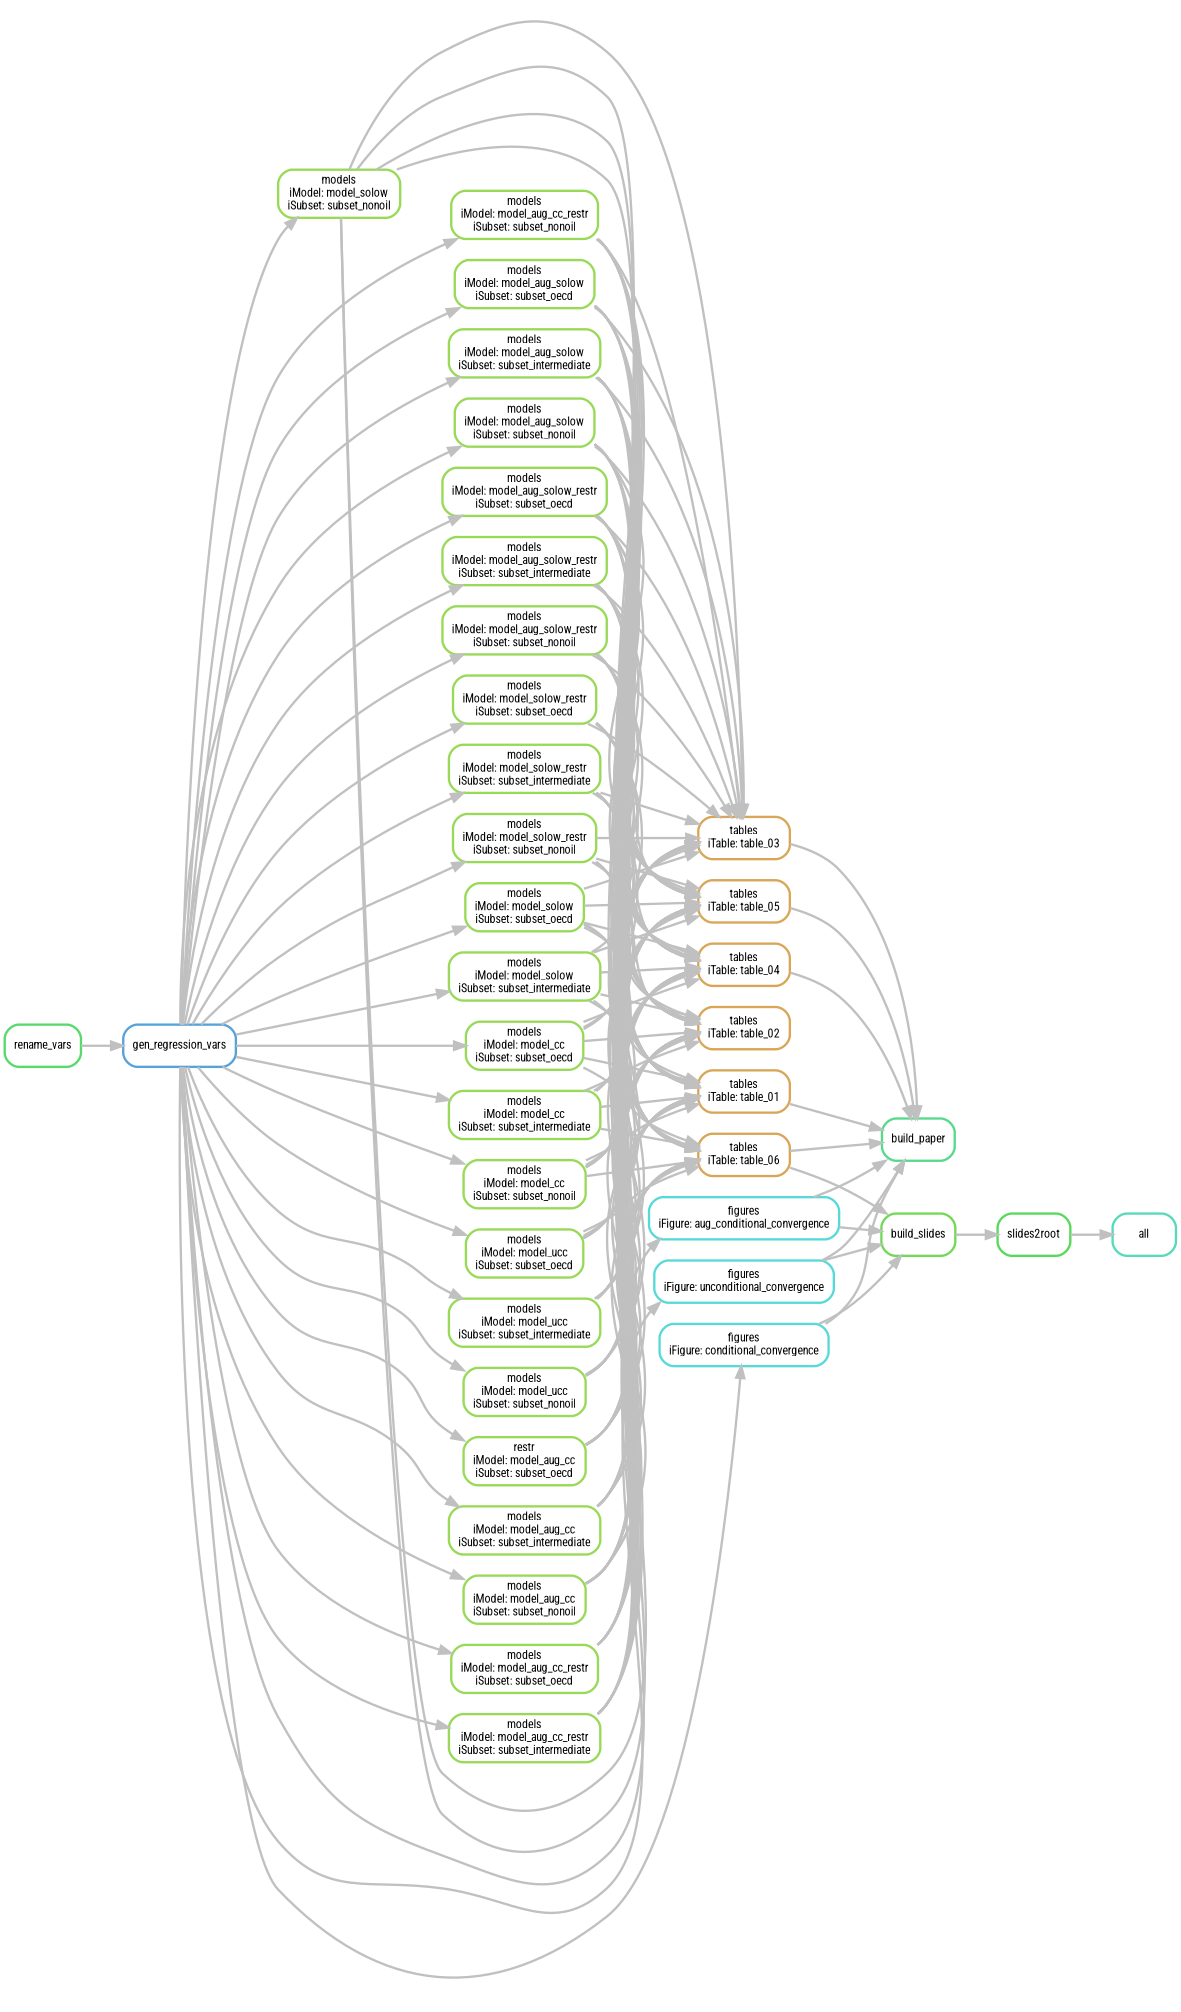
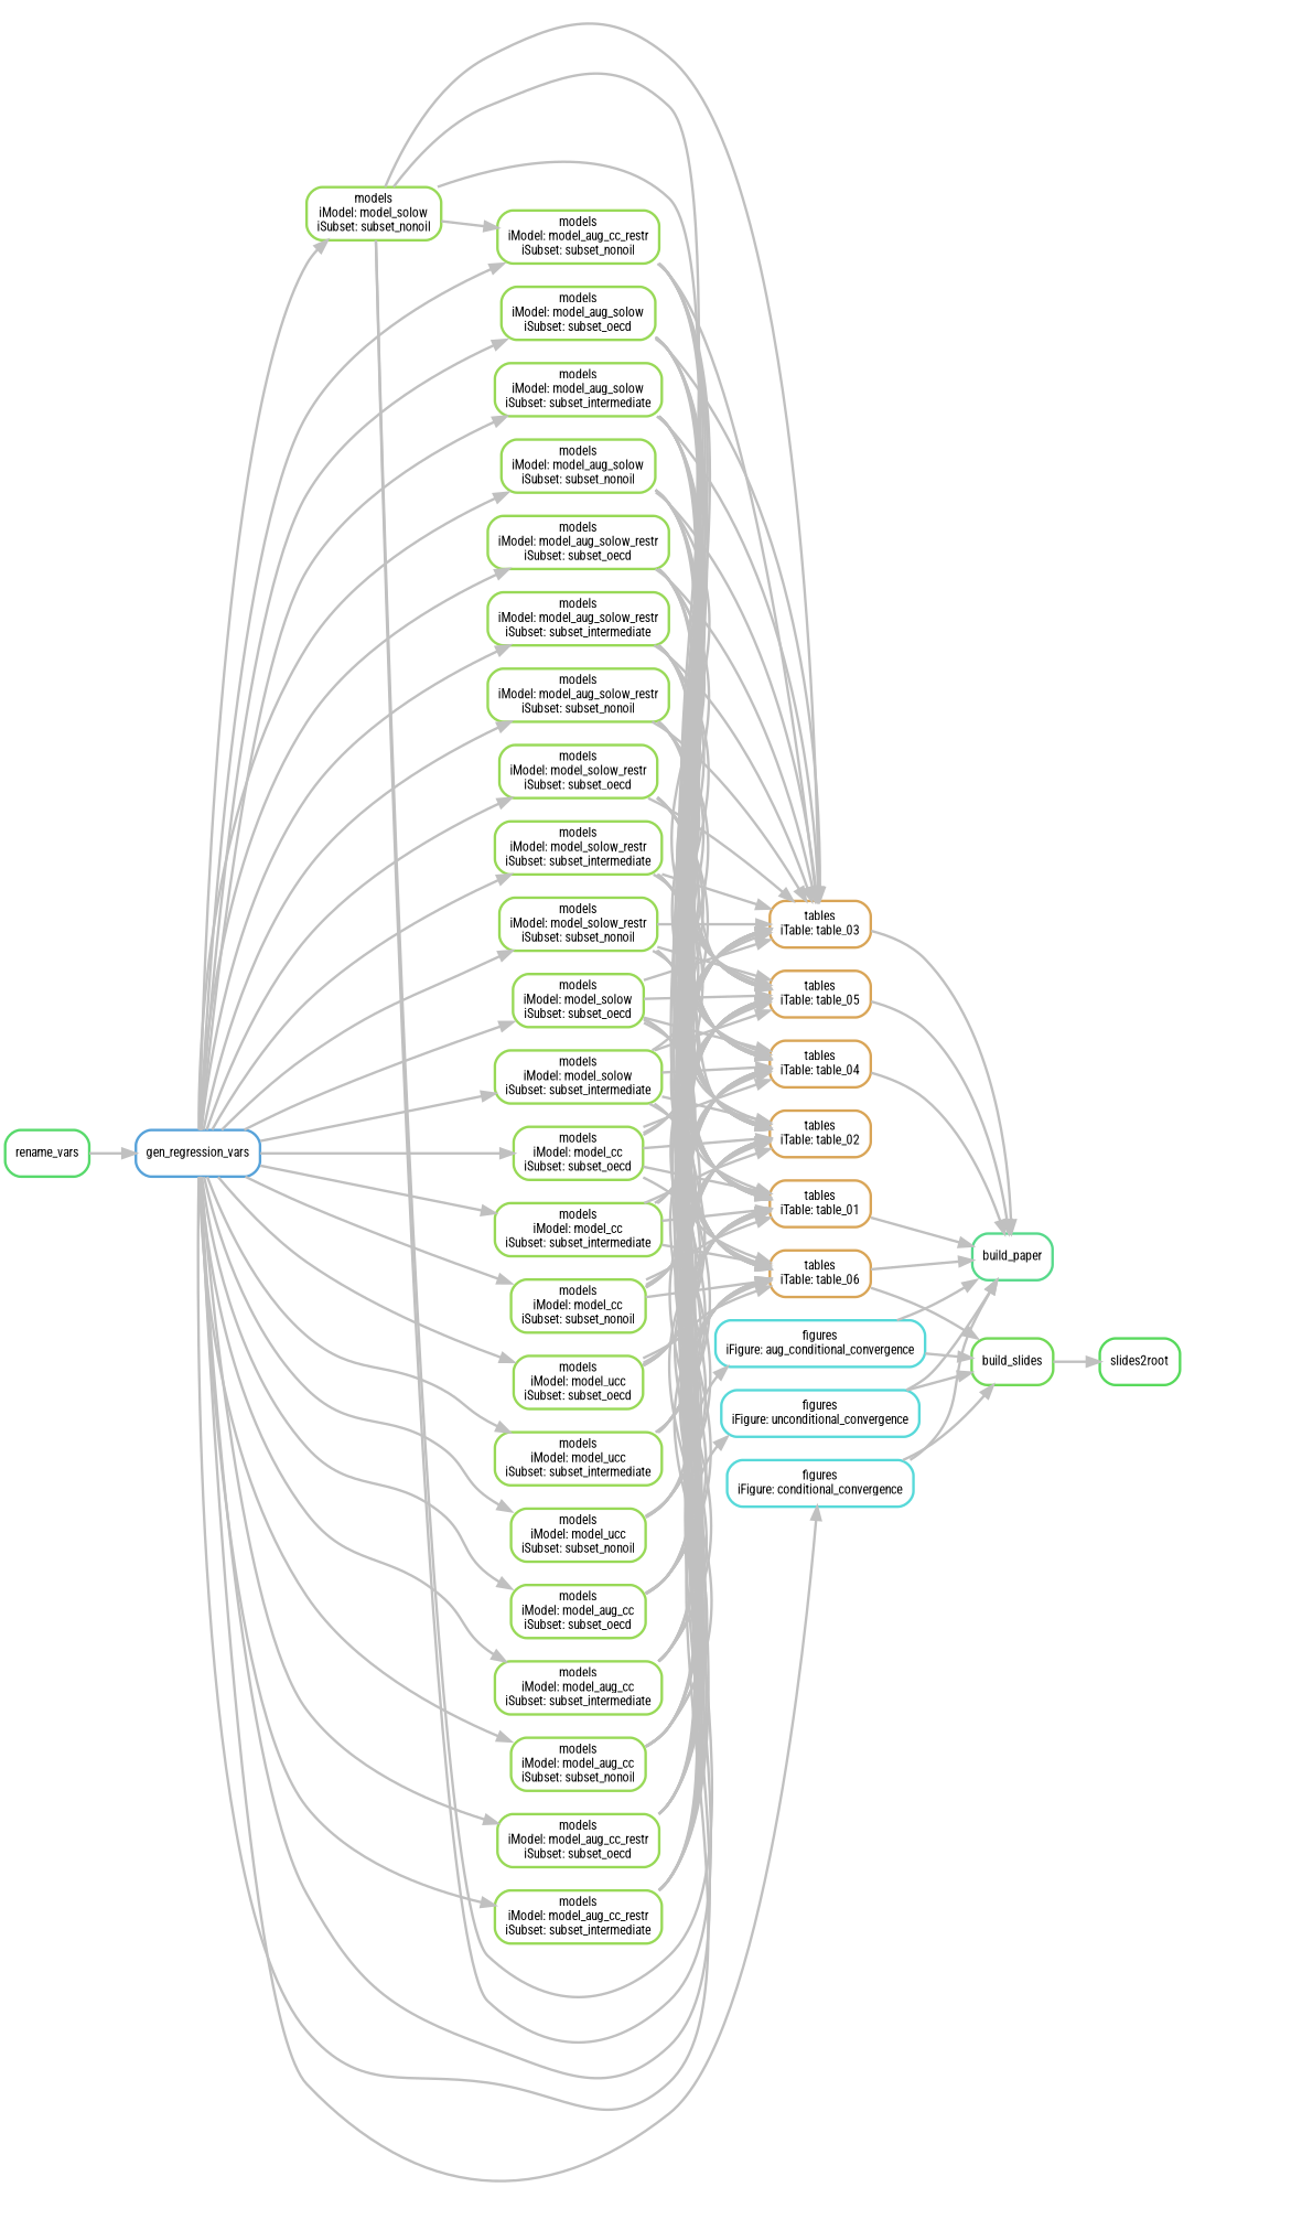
  digraph {
    bgcolor=white
    fontname="Roboto Condensed"
    rankdir=LR
    node [color="0.25 0.6 0.85" fontname="Roboto Condensed" fontsize=10 penwidth=2 shape=box style=rounded]
    edge [color=grey fontname="Roboto Condensed" penwidth=2]
-   n1 [color="0.46 0.6 0.85" label=all]
    n2 [color="0.40 0.6 0.85" label=build_paper]
    n3 [color="0.10 0.6 0.85" label="tables\niTable: table_04"]
    n4 [label="models\niModel: model_aug_solow\niSubset: subset_oecd"]
    n5 [color="0.10 0.6 0.85" label="tables\niTable: table_01"]
    n6 [color="0.10 0.6 0.85" label="tables\niTable: table_05"]
    n7 [color="0.10 0.6 0.85" label="tables\niTable: table_03"]
    n8 [color="0.10 0.6 0.85" label="tables\niTable: table_02"]
    n9 [color="0.10 0.6 0.85" label="tables\niTable: table_06"]
    n10 [color="0.30 0.6 0.85" label=build_slides]
    n11 [color="0.57 0.6 0.85" label=gen_regression_vars]
    n12 [label="models\niModel: model_aug_solow\niSubset: subset_intermediate"]
    n13 [label="models\niModel: model_aug_solow\niSubset: subset_nonoil"]
    n14 [label="models\niModel: model_aug_solow_restr\niSubset: subset_oecd"]
    n15 [label="models\niModel: model_aug_solow_restr\niSubset: subset_intermediate"]
    n16 [label="models\niModel: model_aug_solow_restr\niSubset: subset_nonoil"]
    n17 [label="models\niModel: model_solow_restr\niSubset: subset_oecd"]
    n18 [label="models\niModel: model_solow_restr\niSubset: subset_intermediate"]
    n19 [label="models\niModel: model_solow_restr\niSubset: subset_nonoil"]
    n20 [label="models\niModel: model_solow\niSubset: subset_oecd"]
    n21 [label="models\niModel: model_solow\niSubset: subset_intermediate"]
    n22 [label="models\niModel: model_solow\niSubset: subset_nonoil"]
    n23 [label="models\niModel: model_cc\niSubset: subset_oecd"]
    n24 [label="models\niModel: model_cc\niSubset: subset_intermediate"]
    n25 [label="models\niModel: model_cc\niSubset: subset_nonoil"]
    n26 [label="models\niModel: model_ucc\niSubset: subset_oecd"]
    n27 [label="models\niModel: model_ucc\niSubset: subset_intermediate"]
    n28 [label="models\niModel: model_ucc\niSubset: subset_nonoil"]
-   n29 [label="restr\niModel: model_aug_cc\niSubset: subset_oecd"]
+   n29 [label="models\niModel: model_aug_cc\niSubset: subset_oecd"]
    n30 [label="models\niModel: model_aug_cc\niSubset: subset_intermediate"]
    n31 [label="models\niModel: model_aug_cc\niSubset: subset_nonoil"]
    n32 [label="models\niModel: model_aug_cc_restr\niSubset: subset_oecd"]
    n33 [label="models\niModel: model_aug_cc_restr\niSubset: subset_intermediate"]
    n34 [label="models\niModel: model_aug_cc_restr\niSubset: subset_nonoil"]
    n35 [color="0.50 0.6 0.85" label="figures\niFigure: unconditional_convergence"]
    n36 [color="0.50 0.6 0.85" label="figures\niFigure: aug_conditional_convergence"]
    n37 [color="0.50 0.6 0.85" label="figures\niFigure: conditional_convergence"]
    n38 [color="0.36 0.6 0.85" label=rename_vars]
    n39 [color="0.34 0.6 0.85" label=slides2root]
    n3 -> n2
    n4 -> n3
    n4 -> n5
    n4 -> n6
    n4 -> n7
    n4 -> n8
    n4 -> n9
    n5 -> n2
    n6 -> n2
    n7 -> n2
    n9 -> n2
    n9 -> n10
    n10 -> n39
    n11 -> n4
    n11 -> n12
    n11 -> n13
    n11 -> n14
    n11 -> n15
    n11 -> n16
    n11 -> n17
    n11 -> n18
    n11 -> n19
    n11 -> n20
    n11 -> n21
    n11 -> n22
    n11 -> n23
    n11 -> n24
    n11 -> n25
    n11 -> n26
    n11 -> n27
    n11 -> n28
    n11 -> n29
    n11 -> n30
    n11 -> n31
    n11 -> n32
    n11 -> n33
    n11 -> n34
    n11 -> n35
    n11 -> n36
    n11 -> n37
    n12 -> n3
    n12 -> n5
    n12 -> n6
    n12 -> n7
    n12 -> n8
    n12 -> n9
    n13 -> n3
    n13 -> n5
    n13 -> n6
    n13 -> n7
    n13 -> n8
    n13 -> n9
    n14 -> n3
    n14 -> n5
    n14 -> n6
    n14 -> n7
    n14 -> n8
    n14 -> n9
    n15 -> n3
    n15 -> n5
    n15 -> n6
    n15 -> n7
    n15 -> n8
    n15 -> n9
    n16 -> n3
    n16 -> n5
    n16 -> n6
    n16 -> n7
    n16 -> n8
    n16 -> n9
    n17 -> n3
    n17 -> n5
    n17 -> n6
    n17 -> n7
    n17 -> n8
    n17 -> n9
    n18 -> n3
    n18 -> n5
    n18 -> n6
    n18 -> n7
    n18 -> n8
    n18 -> n9
    n19 -> n3
    n19 -> n5
    n19 -> n6
    n19 -> n7
    n19 -> n8
    n19 -> n9
    n20 -> n3
    n20 -> n5
    n20 -> n6
    n20 -> n7
    n20 -> n8
    n20 -> n9
    n21 -> n3
    n21 -> n5
    n21 -> n6
    n21 -> n7
    n21 -> n8
    n21 -> n9
-   n22 -> n3
+   n22 -> n34
    n22 -> n5
    n22 -> n6
    n22 -> n7
    n22 -> n8
    n22 -> n9
    n23 -> n3
    n23 -> n5
    n23 -> n6
    n23 -> n7
    n23 -> n8
    n23 -> n9
    n24 -> n3
    n24 -> n5
    n24 -> n6
    n24 -> n7
    n24 -> n8
    n24 -> n9
    n25 -> n3
    n25 -> n5
    n25 -> n6
    n25 -> n7
    n25 -> n8
    n25 -> n9
    n26 -> n3
    n26 -> n5
    n26 -> n6
    n26 -> n7
    n26 -> n8
    n26 -> n9
    n27 -> n3
    n27 -> n5
    n27 -> n6
    n27 -> n7
    n27 -> n8
    n27 -> n9
    n28 -> n3
    n28 -> n5
    n28 -> n6
    n28 -> n7
    n28 -> n8
    n28 -> n9
    n29 -> n3
    n29 -> n5
    n29 -> n6
    n29 -> n7
    n29 -> n8
    n29 -> n9
    n30 -> n3
    n30 -> n5
    n30 -> n6
    n30 -> n7
    n30 -> n8
    n30 -> n9
    n31 -> n3
    n31 -> n5
    n31 -> n6
    n31 -> n7
    n31 -> n8
    n31 -> n9
    n32 -> n3
    n32 -> n5
    n32 -> n6
    n32 -> n7
    n32 -> n8
    n32 -> n9
    n33 -> n3
    n33 -> n5
    n33 -> n6
    n33 -> n7
    n33 -> n8
    n33 -> n9
    n34 -> n3
    n34 -> n5
    n34 -> n6
    n34 -> n7
    n34 -> n8
    n34 -> n9
    n35 -> n2
    n35 -> n10
    n36 -> n2
    n36 -> n10
    n37 -> n2
    n37 -> n10
    n38 -> n11
-   n39 -> n1
  }
